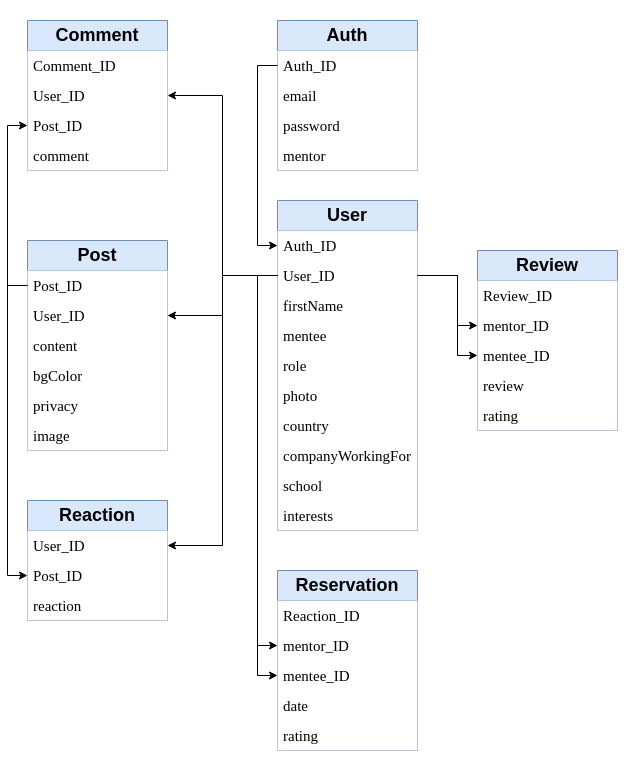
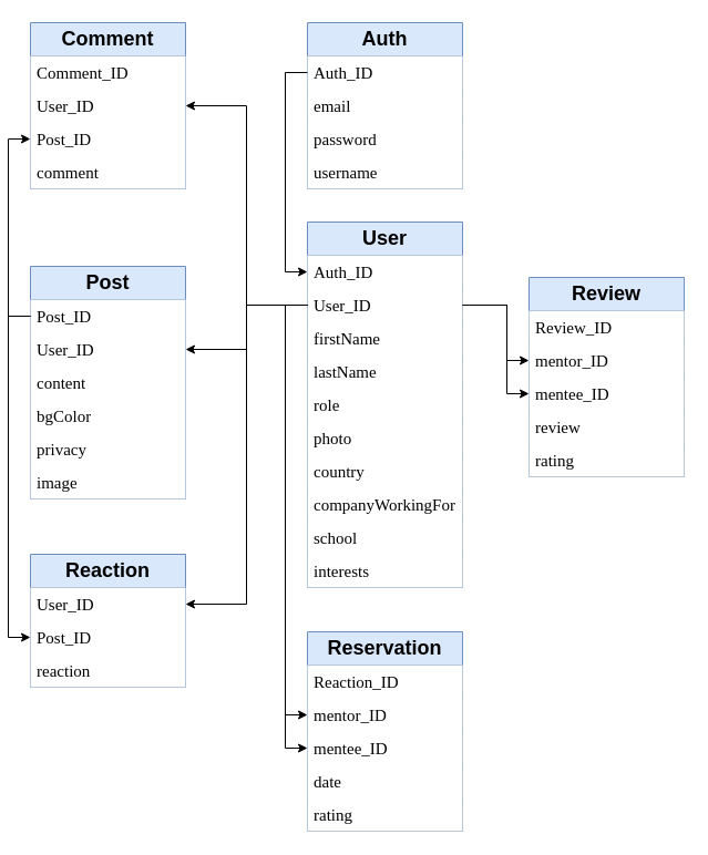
  <mxCell id="0" />
  <mxCell id="1" parent="0" />
  <mxCell id="2" value="User" style="swimlane;fontStyle=1;childLayout=stackLayout;horizontal=1;startSize=30;horizontalStack=0;resizeParent=1;resizeParentMax=0;resizeLast=0;collapsible=1;marginBottom=0;whiteSpace=wrap;html=1;fillColor=#dae8fc;strokeColor=#6c8ebf;fontSize=18;" vertex="1" parent="1"><mxGeometry x="270" y="200" width="140" height="330" as="geometry" /></mxCell>
  <mxCell id="3" value="Auth_ID" style="text;strokeColor=none;fillColor=default;align=left;verticalAlign=middle;spacingLeft=4;spacingRight=4;overflow=hidden;points=[[0,0.5],[1,0.5]];portConstraint=eastwest;rotatable=0;whiteSpace=wrap;html=1;rounded=0;glass=0;shadow=0;fontStyle=0;fontSize=15;fontFamily=Times New Roman;" vertex="1" parent="2"><mxGeometry y="30" width="140" height="30" as="geometry" /></mxCell>
  <mxCell id="4" value="User_ID" style="text;strokeColor=none;fillColor=default;align=left;verticalAlign=middle;spacingLeft=4;spacingRight=4;overflow=hidden;points=[[0,0.5],[1,0.5]];portConstraint=eastwest;rotatable=0;whiteSpace=wrap;html=1;fontStyle=0;fontSize=15;fontFamily=Times New Roman;" vertex="1" parent="2"><mxGeometry y="60" width="140" height="30" as="geometry" /></mxCell>
  <mxCell id="5" value="firstName" style="text;strokeColor=none;fillColor=default;align=left;verticalAlign=middle;spacingLeft=4;spacingRight=4;overflow=hidden;points=[[0,0.5],[1,0.5]];portConstraint=eastwest;rotatable=0;whiteSpace=wrap;html=1;fontStyle=0;fontSize=15;fontFamily=Times New Roman;" vertex="1" parent="2"><mxGeometry y="90" width="140" height="30" as="geometry" /></mxCell>
- <mxCell id="6" value="mentee" style="text;strokeColor=none;fillColor=default;align=left;verticalAlign=middle;spacingLeft=4;spacingRight=4;overflow=hidden;points=[[0,0.5],[1,0.5]];portConstraint=eastwest;rotatable=0;whiteSpace=wrap;html=1;fontStyle=0;fontSize=15;fontFamily=Times New Roman;" vertex="1" parent="2"><mxGeometry y="120" width="140" height="30" as="geometry" /></mxCell>
+ <mxCell id="6" value="lastName" style="text;strokeColor=none;fillColor=default;align=left;verticalAlign=middle;spacingLeft=4;spacingRight=4;overflow=hidden;points=[[0,0.5],[1,0.5]];portConstraint=eastwest;rotatable=0;whiteSpace=wrap;html=1;fontStyle=0;fontSize=15;fontFamily=Times New Roman;" vertex="1" parent="2"><mxGeometry y="120" width="140" height="30" as="geometry" /></mxCell>
  <mxCell id="7" value="role" style="text;strokeColor=none;fillColor=default;align=left;verticalAlign=middle;spacingLeft=4;spacingRight=4;overflow=hidden;points=[[0,0.5],[1,0.5]];portConstraint=eastwest;rotatable=0;whiteSpace=wrap;html=1;fontStyle=0;fontSize=15;fontFamily=Times New Roman;" vertex="1" parent="2"><mxGeometry y="150" width="140" height="30" as="geometry" /></mxCell>
  <mxCell id="8" value="photo" style="text;strokeColor=none;fillColor=default;align=left;verticalAlign=middle;spacingLeft=4;spacingRight=4;overflow=hidden;points=[[0,0.5],[1,0.5]];portConstraint=eastwest;rotatable=0;whiteSpace=wrap;html=1;fontStyle=0;fontSize=15;fontFamily=Times New Roman;" vertex="1" parent="2"><mxGeometry y="180" width="140" height="30" as="geometry" /></mxCell>
  <mxCell id="9" value="country" style="text;strokeColor=none;fillColor=default;align=left;verticalAlign=middle;spacingLeft=4;spacingRight=4;overflow=hidden;points=[[0,0.5],[1,0.5]];portConstraint=eastwest;rotatable=0;whiteSpace=wrap;html=1;fontStyle=0;fontSize=15;fontFamily=Times New Roman;" vertex="1" parent="2"><mxGeometry y="210" width="140" height="30" as="geometry" /></mxCell>
  <mxCell id="10" value="companyWorkingFor" style="text;strokeColor=none;fillColor=default;align=left;verticalAlign=middle;spacingLeft=4;spacingRight=4;overflow=hidden;points=[[0,0.5],[1,0.5]];portConstraint=eastwest;rotatable=0;whiteSpace=wrap;html=1;fontStyle=0;fontSize=15;fontFamily=Times New Roman;" vertex="1" parent="2"><mxGeometry y="240" width="140" height="30" as="geometry" /></mxCell>
  <mxCell id="11" value="school" style="text;strokeColor=none;fillColor=default;align=left;verticalAlign=middle;spacingLeft=4;spacingRight=4;overflow=hidden;points=[[0,0.5],[1,0.5]];portConstraint=eastwest;rotatable=0;whiteSpace=wrap;html=1;fontStyle=0;fontSize=15;fontFamily=Times New Roman;" vertex="1" parent="2"><mxGeometry y="270" width="140" height="30" as="geometry" /></mxCell>
  <mxCell id="12" value="interests" style="text;strokeColor=none;fillColor=default;align=left;verticalAlign=middle;spacingLeft=4;spacingRight=4;overflow=hidden;points=[[0,0.5],[1,0.5]];portConstraint=eastwest;rotatable=0;whiteSpace=wrap;html=1;fontStyle=0;fontSize=15;fontFamily=Times New Roman;" vertex="1" parent="2"><mxGeometry y="300" width="140" height="30" as="geometry" /></mxCell>
  <mxCell id="13" value="Auth" style="swimlane;fontStyle=1;childLayout=stackLayout;horizontal=1;startSize=30;horizontalStack=0;resizeParent=1;resizeParentMax=0;resizeLast=0;collapsible=1;marginBottom=0;whiteSpace=wrap;html=1;fillColor=#dae8fc;strokeColor=#6c8ebf;fontSize=18;" vertex="1" parent="1"><mxGeometry x="270" y="20" width="140" height="150" as="geometry" /></mxCell>
  <mxCell id="14" value="Auth_ID" style="text;strokeColor=none;fillColor=default;align=left;verticalAlign=middle;spacingLeft=4;spacingRight=4;overflow=hidden;points=[[0,0.5],[1,0.5]];portConstraint=eastwest;rotatable=0;whiteSpace=wrap;html=1;rounded=0;glass=0;shadow=0;fontStyle=0;fontSize=15;fontFamily=Times New Roman;" vertex="1" parent="13"><mxGeometry y="30" width="140" height="30" as="geometry" /></mxCell>
  <mxCell id="15" value="email" style="text;strokeColor=none;fillColor=default;align=left;verticalAlign=middle;spacingLeft=4;spacingRight=4;overflow=hidden;points=[[0,0.5],[1,0.5]];portConstraint=eastwest;rotatable=0;whiteSpace=wrap;html=1;fontStyle=0;fontSize=15;fontFamily=Times New Roman;" vertex="1" parent="13"><mxGeometry y="60" width="140" height="30" as="geometry" /></mxCell>
  <mxCell id="16" value="password" style="text;strokeColor=none;fillColor=default;align=left;verticalAlign=middle;spacingLeft=4;spacingRight=4;overflow=hidden;points=[[0,0.5],[1,0.5]];portConstraint=eastwest;rotatable=0;whiteSpace=wrap;html=1;fontStyle=0;fontSize=15;fontFamily=Times New Roman;" vertex="1" parent="13"><mxGeometry y="90" width="140" height="30" as="geometry" /></mxCell>
- <mxCell id="17" value="mentor" style="text;strokeColor=none;fillColor=default;align=left;verticalAlign=middle;spacingLeft=4;spacingRight=4;overflow=hidden;points=[[0,0.5],[1,0.5]];portConstraint=eastwest;rotatable=0;whiteSpace=wrap;html=1;fontStyle=0;fontSize=15;fontFamily=Times New Roman;" vertex="1" parent="13"><mxGeometry y="120" width="140" height="30" as="geometry" /></mxCell>
+ <mxCell id="17" value="username" style="text;strokeColor=none;fillColor=default;align=left;verticalAlign=middle;spacingLeft=4;spacingRight=4;overflow=hidden;points=[[0,0.5],[1,0.5]];portConstraint=eastwest;rotatable=0;whiteSpace=wrap;html=1;fontStyle=0;fontSize=15;fontFamily=Times New Roman;" vertex="1" parent="13"><mxGeometry y="120" width="140" height="30" as="geometry" /></mxCell>
  <mxCell id="18" value="Review" style="swimlane;fontStyle=1;childLayout=stackLayout;horizontal=1;startSize=30;horizontalStack=0;resizeParent=1;resizeParentMax=0;resizeLast=0;collapsible=1;marginBottom=0;whiteSpace=wrap;html=1;fillColor=#dae8fc;strokeColor=#6c8ebf;fontSize=18;" vertex="1" parent="1"><mxGeometry x="470" y="250" width="140" height="180" as="geometry" /></mxCell>
  <mxCell id="19" value="Review_ID" style="text;strokeColor=none;fillColor=default;align=left;verticalAlign=middle;spacingLeft=4;spacingRight=4;overflow=hidden;points=[[0,0.5],[1,0.5]];portConstraint=eastwest;rotatable=0;whiteSpace=wrap;html=1;rounded=0;glass=0;shadow=0;fontStyle=0;fontSize=15;fontFamily=Times New Roman;" vertex="1" parent="18"><mxGeometry y="30" width="140" height="30" as="geometry" /></mxCell>
  <mxCell id="20" value="mentor_ID" style="text;strokeColor=none;fillColor=default;align=left;verticalAlign=middle;spacingLeft=4;spacingRight=4;overflow=hidden;points=[[0,0.5],[1,0.5]];portConstraint=eastwest;rotatable=0;whiteSpace=wrap;html=1;fontStyle=0;fontSize=15;fontFamily=Times New Roman;" vertex="1" parent="18"><mxGeometry y="60" width="140" height="30" as="geometry" /></mxCell>
  <mxCell id="21" value="mentee_ID" style="text;strokeColor=none;fillColor=default;align=left;verticalAlign=middle;spacingLeft=4;spacingRight=4;overflow=hidden;points=[[0,0.5],[1,0.5]];portConstraint=eastwest;rotatable=0;whiteSpace=wrap;html=1;fontStyle=0;fontSize=15;fontFamily=Times New Roman;" vertex="1" parent="18"><mxGeometry y="90" width="140" height="30" as="geometry" /></mxCell>
  <mxCell id="22" value="review" style="text;strokeColor=none;fillColor=default;align=left;verticalAlign=middle;spacingLeft=4;spacingRight=4;overflow=hidden;points=[[0,0.5],[1,0.5]];portConstraint=eastwest;rotatable=0;whiteSpace=wrap;html=1;fontStyle=0;fontSize=15;fontFamily=Times New Roman;" vertex="1" parent="18"><mxGeometry y="120" width="140" height="30" as="geometry" /></mxCell>
  <mxCell id="23" value="rating" style="text;strokeColor=none;fillColor=default;align=left;verticalAlign=middle;spacingLeft=4;spacingRight=4;overflow=hidden;points=[[0,0.5],[1,0.5]];portConstraint=eastwest;rotatable=0;whiteSpace=wrap;html=1;fontStyle=0;fontSize=15;fontFamily=Times New Roman;" vertex="1" parent="18"><mxGeometry y="150" width="140" height="30" as="geometry" /></mxCell>
  <mxCell id="24" value="Comment" style="swimlane;fontStyle=1;childLayout=stackLayout;horizontal=1;startSize=30;horizontalStack=0;resizeParent=1;resizeParentMax=0;resizeLast=0;collapsible=1;marginBottom=0;whiteSpace=wrap;html=1;fillColor=#dae8fc;strokeColor=#6c8ebf;fontSize=18;" vertex="1" parent="1"><mxGeometry x="20" y="20" width="140" height="150" as="geometry" /></mxCell>
  <mxCell id="25" value="Comment_ID" style="text;strokeColor=none;fillColor=default;align=left;verticalAlign=middle;spacingLeft=4;spacingRight=4;overflow=hidden;points=[[0,0.5],[1,0.5]];portConstraint=eastwest;rotatable=0;whiteSpace=wrap;html=1;fontStyle=0;fontSize=15;fontFamily=Times New Roman;" vertex="1" parent="24"><mxGeometry y="30" width="140" height="30" as="geometry" /></mxCell>
  <mxCell id="26" value="User_ID" style="text;strokeColor=none;fillColor=default;align=left;verticalAlign=middle;spacingLeft=4;spacingRight=4;overflow=hidden;points=[[0,0.5],[1,0.5]];portConstraint=eastwest;rotatable=0;whiteSpace=wrap;html=1;rounded=0;glass=0;shadow=0;fontStyle=0;fontSize=15;fontFamily=Times New Roman;" vertex="1" parent="24"><mxGeometry y="60" width="140" height="30" as="geometry" /></mxCell>
  <mxCell id="27" value="Post_ID" style="text;strokeColor=none;fillColor=default;align=left;verticalAlign=middle;spacingLeft=4;spacingRight=4;overflow=hidden;points=[[0,0.5],[1,0.5]];portConstraint=eastwest;rotatable=0;whiteSpace=wrap;html=1;fontStyle=0;fontSize=15;fontFamily=Times New Roman;" vertex="1" parent="24"><mxGeometry y="90" width="140" height="30" as="geometry" /></mxCell>
  <mxCell id="28" value="comment" style="text;strokeColor=none;fillColor=default;align=left;verticalAlign=middle;spacingLeft=4;spacingRight=4;overflow=hidden;points=[[0,0.5],[1,0.5]];portConstraint=eastwest;rotatable=0;whiteSpace=wrap;html=1;fontStyle=0;fontSize=15;fontFamily=Times New Roman;" vertex="1" parent="24"><mxGeometry y="120" width="140" height="30" as="geometry" /></mxCell>
  <mxCell id="29" value="Post" style="swimlane;fontStyle=1;childLayout=stackLayout;horizontal=1;startSize=30;horizontalStack=0;resizeParent=1;resizeParentMax=0;resizeLast=0;collapsible=1;marginBottom=0;whiteSpace=wrap;html=1;fillColor=#dae8fc;strokeColor=#6c8ebf;fontSize=18;" vertex="1" parent="1"><mxGeometry x="20" y="240" width="140" height="210" as="geometry" /></mxCell>
  <mxCell id="30" value="Post_ID" style="text;strokeColor=none;fillColor=default;align=left;verticalAlign=middle;spacingLeft=4;spacingRight=4;overflow=hidden;points=[[0,0.5],[1,0.5]];portConstraint=eastwest;rotatable=0;whiteSpace=wrap;html=1;fontStyle=0;fontSize=15;fontFamily=Times New Roman;" vertex="1" parent="29"><mxGeometry y="30" width="140" height="30" as="geometry" /></mxCell>
  <mxCell id="31" value="User_ID" style="text;strokeColor=none;fillColor=default;align=left;verticalAlign=middle;spacingLeft=4;spacingRight=4;overflow=hidden;points=[[0,0.5],[1,0.5]];portConstraint=eastwest;rotatable=0;whiteSpace=wrap;html=1;rounded=0;glass=0;shadow=0;fontStyle=0;fontSize=15;fontFamily=Times New Roman;" vertex="1" parent="29"><mxGeometry y="60" width="140" height="30" as="geometry" /></mxCell>
  <mxCell id="32" value="content" style="text;strokeColor=none;fillColor=default;align=left;verticalAlign=middle;spacingLeft=4;spacingRight=4;overflow=hidden;points=[[0,0.5],[1,0.5]];portConstraint=eastwest;rotatable=0;whiteSpace=wrap;html=1;fontStyle=0;fontSize=15;fontFamily=Times New Roman;" vertex="1" parent="29"><mxGeometry y="90" width="140" height="30" as="geometry" /></mxCell>
  <mxCell id="33" value="bgColor" style="text;strokeColor=none;fillColor=default;align=left;verticalAlign=middle;spacingLeft=4;spacingRight=4;overflow=hidden;points=[[0,0.5],[1,0.5]];portConstraint=eastwest;rotatable=0;whiteSpace=wrap;html=1;fontStyle=0;fontSize=15;fontFamily=Times New Roman;" vertex="1" parent="29"><mxGeometry y="120" width="140" height="30" as="geometry" /></mxCell>
  <mxCell id="34" value="privacy" style="text;strokeColor=none;fillColor=default;align=left;verticalAlign=middle;spacingLeft=4;spacingRight=4;overflow=hidden;points=[[0,0.5],[1,0.5]];portConstraint=eastwest;rotatable=0;whiteSpace=wrap;html=1;fontStyle=0;fontSize=15;fontFamily=Times New Roman;" vertex="1" parent="29"><mxGeometry y="150" width="140" height="30" as="geometry" /></mxCell>
  <mxCell id="35" value="image" style="text;strokeColor=none;fillColor=default;align=left;verticalAlign=middle;spacingLeft=4;spacingRight=4;overflow=hidden;points=[[0,0.5],[1,0.5]];portConstraint=eastwest;rotatable=0;whiteSpace=wrap;html=1;fontStyle=0;fontSize=15;fontFamily=Times New Roman;" vertex="1" parent="29"><mxGeometry y="180" width="140" height="30" as="geometry" /></mxCell>
  <mxCell id="36" value="Reaction" style="swimlane;fontStyle=1;childLayout=stackLayout;horizontal=1;startSize=30;horizontalStack=0;resizeParent=1;resizeParentMax=0;resizeLast=0;collapsible=1;marginBottom=0;whiteSpace=wrap;html=1;fillColor=#dae8fc;strokeColor=#6c8ebf;fontSize=18;" vertex="1" parent="1"><mxGeometry x="20" y="500" width="140" height="120" as="geometry" /></mxCell>
  <mxCell id="37" value="User_ID" style="text;strokeColor=none;fillColor=default;align=left;verticalAlign=middle;spacingLeft=4;spacingRight=4;overflow=hidden;points=[[0,0.5],[1,0.5]];portConstraint=eastwest;rotatable=0;whiteSpace=wrap;html=1;rounded=0;glass=0;shadow=0;fontStyle=0;fontSize=15;fontFamily=Times New Roman;" vertex="1" parent="36"><mxGeometry y="30" width="140" height="30" as="geometry" /></mxCell>
  <mxCell id="38" value="Post_ID" style="text;strokeColor=none;fillColor=default;align=left;verticalAlign=middle;spacingLeft=4;spacingRight=4;overflow=hidden;points=[[0,0.5],[1,0.5]];portConstraint=eastwest;rotatable=0;whiteSpace=wrap;html=1;fontStyle=0;fontSize=15;fontFamily=Times New Roman;" vertex="1" parent="36"><mxGeometry y="60" width="140" height="30" as="geometry" /></mxCell>
  <mxCell id="39" value="reaction" style="text;strokeColor=none;fillColor=default;align=left;verticalAlign=middle;spacingLeft=4;spacingRight=4;overflow=hidden;points=[[0,0.5],[1,0.5]];portConstraint=eastwest;rotatable=0;whiteSpace=wrap;html=1;fontStyle=0;fontSize=15;fontFamily=Times New Roman;" vertex="1" parent="36"><mxGeometry y="90" width="140" height="30" as="geometry" /></mxCell>
  <mxCell id="40" value="Reservation" style="swimlane;fontStyle=1;childLayout=stackLayout;horizontal=1;startSize=30;horizontalStack=0;resizeParent=1;resizeParentMax=0;resizeLast=0;collapsible=1;marginBottom=0;whiteSpace=wrap;html=1;fillColor=#dae8fc;strokeColor=#6c8ebf;fontSize=18;" vertex="1" parent="1"><mxGeometry x="270" y="570" width="140" height="180" as="geometry" /></mxCell>
  <mxCell id="41" value="Reaction_ID" style="text;strokeColor=none;fillColor=default;align=left;verticalAlign=middle;spacingLeft=4;spacingRight=4;overflow=hidden;points=[[0,0.5],[1,0.5]];portConstraint=eastwest;rotatable=0;whiteSpace=wrap;html=1;rounded=0;glass=0;shadow=0;fontStyle=0;fontSize=15;fontFamily=Times New Roman;" vertex="1" parent="40"><mxGeometry y="30" width="140" height="30" as="geometry" /></mxCell>
  <mxCell id="42" value="mentor_ID" style="text;strokeColor=none;fillColor=default;align=left;verticalAlign=middle;spacingLeft=4;spacingRight=4;overflow=hidden;points=[[0,0.5],[1,0.5]];portConstraint=eastwest;rotatable=0;whiteSpace=wrap;html=1;fontStyle=0;fontSize=15;fontFamily=Times New Roman;" vertex="1" parent="40"><mxGeometry y="60" width="140" height="30" as="geometry" /></mxCell>
  <mxCell id="43" value="mentee_ID" style="text;strokeColor=none;fillColor=default;align=left;verticalAlign=middle;spacingLeft=4;spacingRight=4;overflow=hidden;points=[[0,0.5],[1,0.5]];portConstraint=eastwest;rotatable=0;whiteSpace=wrap;html=1;fontStyle=0;fontSize=15;fontFamily=Times New Roman;" vertex="1" parent="40"><mxGeometry y="90" width="140" height="30" as="geometry" /></mxCell>
  <mxCell id="44" value="date" style="text;strokeColor=none;fillColor=default;align=left;verticalAlign=middle;spacingLeft=4;spacingRight=4;overflow=hidden;points=[[0,0.5],[1,0.5]];portConstraint=eastwest;rotatable=0;whiteSpace=wrap;html=1;fontStyle=0;fontSize=15;fontFamily=Times New Roman;" vertex="1" parent="40"><mxGeometry y="120" width="140" height="30" as="geometry" /></mxCell>
  <mxCell id="45" value="rating" style="text;strokeColor=none;fillColor=default;align=left;verticalAlign=middle;spacingLeft=4;spacingRight=4;overflow=hidden;points=[[0,0.5],[1,0.5]];portConstraint=eastwest;rotatable=0;whiteSpace=wrap;html=1;fontStyle=0;fontSize=15;fontFamily=Times New Roman;" vertex="1" parent="40"><mxGeometry y="150" width="140" height="30" as="geometry" /></mxCell>
  <mxCell id="46" style="edgeStyle=orthogonalEdgeStyle;rounded=0;orthogonalLoop=1;jettySize=auto;html=1;exitX=0;exitY=0.5;exitDx=0;exitDy=0;entryX=0;entryY=0.5;entryDx=0;entryDy=0;" edge="1" parent="1" source="14" target="3"><mxGeometry relative="1" as="geometry" /></mxCell>
  <mxCell id="47" style="edgeStyle=orthogonalEdgeStyle;rounded=0;orthogonalLoop=1;jettySize=auto;html=1;exitX=1;exitY=0.5;exitDx=0;exitDy=0;entryX=0;entryY=0.5;entryDx=0;entryDy=0;" edge="1" parent="1" source="4" target="20"><mxGeometry relative="1" as="geometry"><Array as="points"><mxPoint x="450" y="275" /><mxPoint x="450" y="325" /></Array></mxGeometry></mxCell>
  <mxCell id="48" style="edgeStyle=orthogonalEdgeStyle;rounded=0;orthogonalLoop=1;jettySize=auto;html=1;exitX=1;exitY=0.5;exitDx=0;exitDy=0;entryX=0;entryY=0.5;entryDx=0;entryDy=0;" edge="1" parent="1" source="4" target="21"><mxGeometry relative="1" as="geometry"><Array as="points"><mxPoint x="450" y="275" /><mxPoint x="450" y="355" /></Array></mxGeometry></mxCell>
  <mxCell id="49" style="edgeStyle=orthogonalEdgeStyle;rounded=0;orthogonalLoop=1;jettySize=auto;html=1;exitX=0;exitY=0.5;exitDx=0;exitDy=0;entryX=1;entryY=0.5;entryDx=0;entryDy=0;" edge="1" parent="1" source="4" target="26"><mxGeometry relative="1" as="geometry" /></mxCell>
  <mxCell id="50" style="edgeStyle=orthogonalEdgeStyle;rounded=0;orthogonalLoop=1;jettySize=auto;html=1;exitX=0;exitY=0.5;exitDx=0;exitDy=0;entryX=1;entryY=0.5;entryDx=0;entryDy=0;" edge="1" parent="1" source="4" target="31"><mxGeometry relative="1" as="geometry" /></mxCell>
  <mxCell id="51" style="edgeStyle=orthogonalEdgeStyle;rounded=0;orthogonalLoop=1;jettySize=auto;html=1;exitX=0;exitY=0.5;exitDx=0;exitDy=0;entryX=1;entryY=0.5;entryDx=0;entryDy=0;" edge="1" parent="1" source="4" target="37"><mxGeometry relative="1" as="geometry" /></mxCell>
  <mxCell id="52" style="edgeStyle=orthogonalEdgeStyle;rounded=0;orthogonalLoop=1;jettySize=auto;html=1;exitX=0;exitY=0.5;exitDx=0;exitDy=0;entryX=0;entryY=0.5;entryDx=0;entryDy=0;" edge="1" parent="1" source="30" target="38"><mxGeometry relative="1" as="geometry" /></mxCell>
  <mxCell id="53" style="edgeStyle=orthogonalEdgeStyle;rounded=0;orthogonalLoop=1;jettySize=auto;html=1;exitX=0;exitY=0.5;exitDx=0;exitDy=0;entryX=0;entryY=0.5;entryDx=0;entryDy=0;" edge="1" parent="1" source="30" target="27"><mxGeometry relative="1" as="geometry" /></mxCell>
  <mxCell id="54" style="edgeStyle=orthogonalEdgeStyle;rounded=0;orthogonalLoop=1;jettySize=auto;html=1;exitX=0;exitY=0.5;exitDx=0;exitDy=0;entryX=0;entryY=0.5;entryDx=0;entryDy=0;" edge="1" parent="1" source="4" target="42"><mxGeometry relative="1" as="geometry" /></mxCell>
  <mxCell id="55" style="edgeStyle=orthogonalEdgeStyle;rounded=0;orthogonalLoop=1;jettySize=auto;html=1;exitX=0;exitY=0.5;exitDx=0;exitDy=0;entryX=0;entryY=0.5;entryDx=0;entryDy=0;" edge="1" parent="1" source="4" target="43"><mxGeometry relative="1" as="geometry" /></mxCell>
